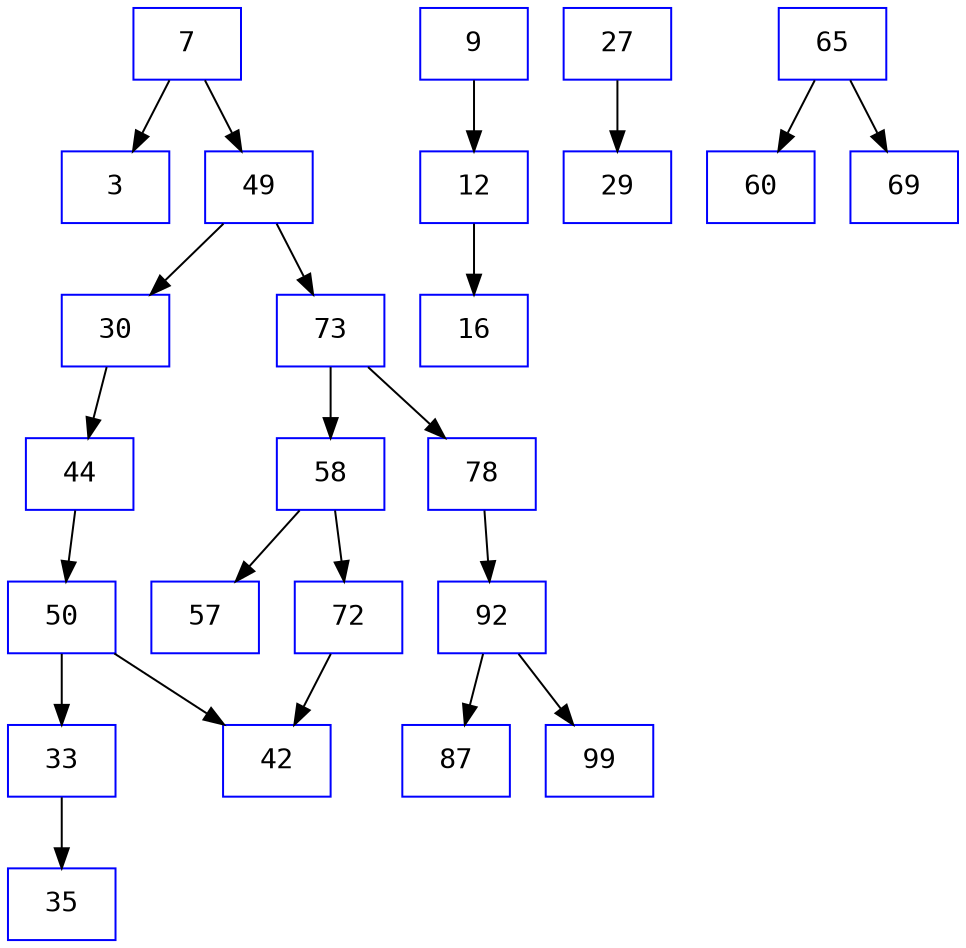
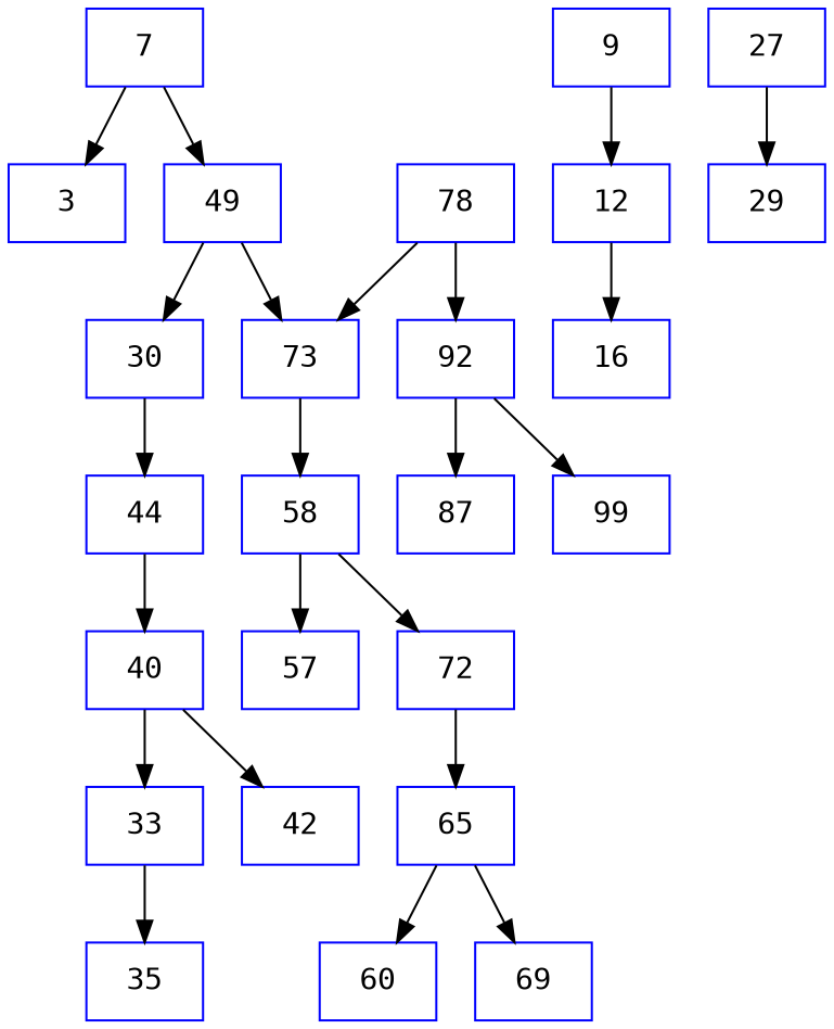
  digraph {
    fontname="DejaVu Sans Mono"
    node [color=blue fontname="DejaVu Sans Mono" shape=box]
    edge [fontname="DejaVu Sans Mono"]
    7
    3
    49
    30
    73
    44
    58
    78
-   40 [label=50]
+   40
    57
    72
    92
    9
    12
    27
    29
    33
    42
    65
    87
    99
    16
    35
    60
    69
    7 -> 3
    7 -> 49
    49 -> 30
    49 -> 73
    30 -> 44
    73 -> 58
-   73 -> 78
+   78 -> 73
    44 -> 40
    58 -> 57
    58 -> 72
    78 -> 92
    40 -> 33
    40 -> 42
-   72 -> 42
+   72 -> 65
    92 -> 87
    92 -> 99
    9 -> 12
    12 -> 16
    27 -> 29
    33 -> 35
    65 -> 60
    65 -> 69
  }
